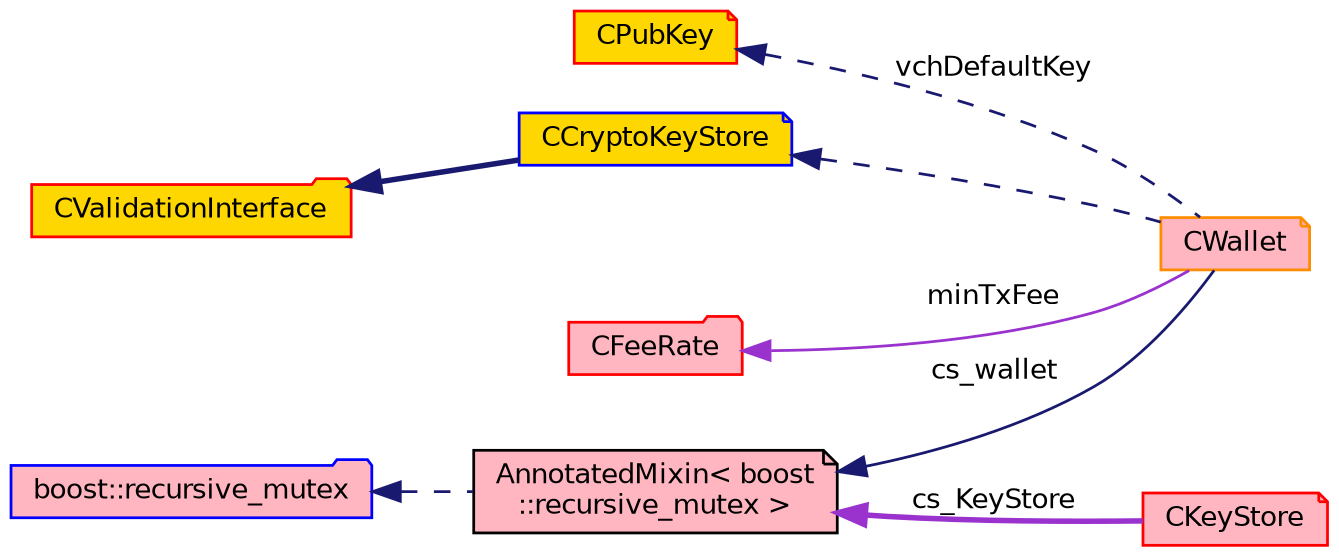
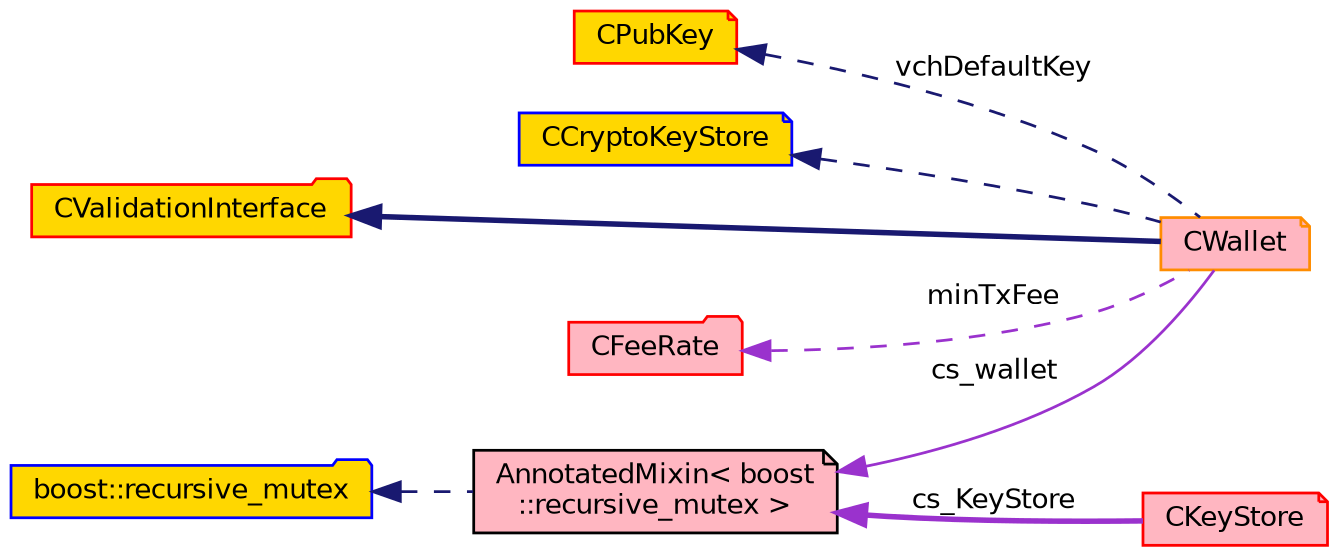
  digraph {
    rankdir=LR
    node [color=red fillcolor=lightpink fontname=Helvetica fontsize=10 shape=note style=filled]
    edge [color=midnightblue dir=back fontname=Helvetica fontsize=10 labelfontname=Helvetica labelfontsize=10 style=dashed]
    n1 [color=darkorange fontcolor=black height=0.2 label=CWallet width=0.4]
    n2 [color=blue fillcolor=gold height=0.2 label=CCryptoKeyStore width=0.4]
    n3 [height=0.2 label=CKeyStore width=0.4]
    n4 [color=black height=0.2 label="AnnotatedMixin\< boost\l::recursive_mutex \>" width=0.4]
-   n5 [color=blue height=0.2 label="boost::recursive_mutex" shape=folder width=0.4]
+   n5 [color=blue fillcolor=gold height=0.2 label="boost::recursive_mutex" shape=folder width=0.4]
    n6 [fillcolor=gold height=0.2 label=CValidationInterface shape=folder width=0.4]
    n7 [height=0.2 label=CFeeRate shape=folder width=0.4]
    n8 [fillcolor=gold height=0.2 label=CPubKey width=0.4]
    n2 -> n1
-   n4 -> n1 [label=" cs_wallet" style=solid]
+   n4 -> n1 [color=darkorchid3 label=" cs_wallet" style=solid]
    n4 -> n3 [color=darkorchid3 label=" cs_KeyStore" style=bold]
    n5 -> n4
-   n6 -> n2 [style=bold]
-   n7 -> n1 [color=darkorchid3 label=" minTxFee" style=solid]
+   n6 -> n1 [style=bold]
+   n7 -> n1 [color=darkorchid3 label=" minTxFee"]
    n8 -> n1 [label=" vchDefaultKey"]
  }
